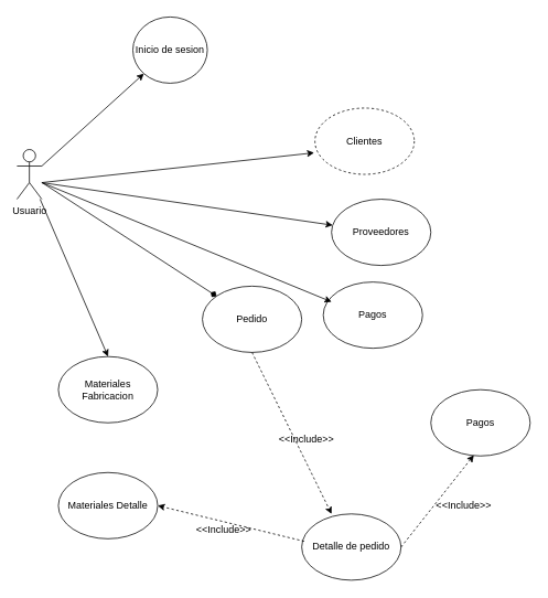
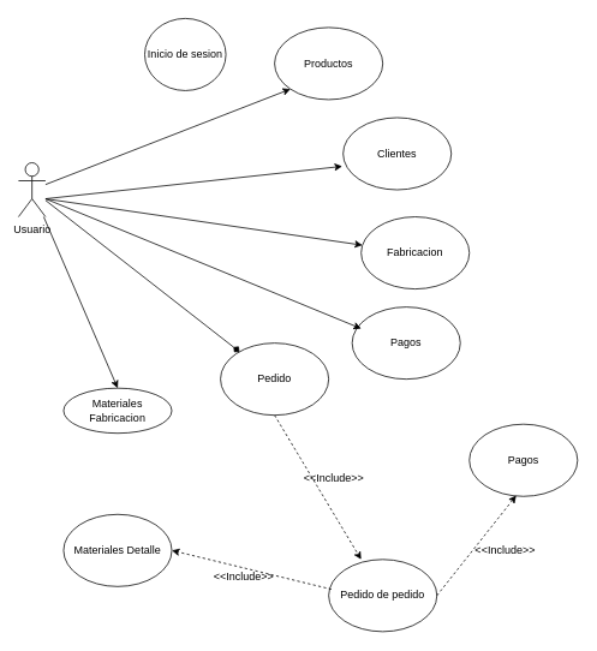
  <mxCell id="0" />
  <mxCell id="1" parent="0" />
  <mxCell id="2" value="Usuario" style="shape=umlActor;verticalLabelPosition=bottom;verticalAlign=top;html=1;outlineConnect=0;" vertex="1" parent="1"><mxGeometry x="20" y="180" width="30" height="60" as="geometry" /></mxCell>
  <mxCell id="3" value="Inicio de sesion" style="ellipse;whiteSpace=wrap;html=1;" vertex="1" parent="1"><mxGeometry x="160" y="20" width="90" height="80" as="geometry" /></mxCell>
- <mxCell id="5" value="Clientes" style="ellipse;whiteSpace=wrap;html=1;dashed=1;" vertex="1" parent="1"><mxGeometry x="380" y="130" width="120" height="80" as="geometry" /></mxCell>
- <mxCell id="6" value="Proveedores&lt;br&gt;" style="ellipse;whiteSpace=wrap;html=1;" vertex="1" parent="1"><mxGeometry x="400" y="240" width="120" height="80" as="geometry" /></mxCell>
+ <mxCell id="4" value="Productos" style="ellipse;whiteSpace=wrap;html=1;" vertex="1" parent="1"><mxGeometry x="304" y="30" width="120" height="80" as="geometry" /></mxCell>
+ <mxCell id="5" value="Clientes" style="ellipse;whiteSpace=wrap;html=1;" vertex="1" parent="1"><mxGeometry x="380" y="130" width="120" height="80" as="geometry" /></mxCell>
+ <mxCell id="6" value="Fabricacion&lt;br&gt;" style="ellipse;whiteSpace=wrap;html=1;" vertex="1" parent="1"><mxGeometry x="400" y="240" width="120" height="80" as="geometry" /></mxCell>
  <mxCell id="7" value="Pagos" style="ellipse;whiteSpace=wrap;html=1;" vertex="1" parent="1"><mxGeometry x="390" y="340" width="120" height="80" as="geometry" /></mxCell>
- <mxCell id="8" value="Pedido" style="ellipse;whiteSpace=wrap;html=1;" vertex="1" parent="1"><mxGeometry x="244" y="345" width="120" height="80" as="geometry" /></mxCell>
- <mxCell id="9" value="Detalle de pedido" style="ellipse;whiteSpace=wrap;html=1;" vertex="1" parent="1"><mxGeometry x="364" y="620" width="120" height="80" as="geometry" /></mxCell>
- <mxCell id="10" value="" style="endArrow=classic;html=1;exitX=1;exitY=0.333;exitDx=0;exitDy=0;exitPerimeter=0;" edge="1" parent="1" source="2" target="3"><mxGeometry width="50" height="50" relative="1" as="geometry"><mxPoint x="180" y="210" as="sourcePoint" /><mxPoint x="230" y="160" as="targetPoint" /></mxGeometry></mxCell>
+ <mxCell id="8" value="Pedido" style="ellipse;whiteSpace=wrap;html=1;" vertex="1" parent="1"><mxGeometry x="244" y="380" width="120" height="80" as="geometry" /></mxCell>
+ <mxCell id="9" value="Pedido de pedido" style="ellipse;whiteSpace=wrap;html=1;" vertex="1" parent="1"><mxGeometry x="364" y="620" width="120" height="80" as="geometry" /></mxCell>
  <mxCell id="11" value="Pagos" style="ellipse;whiteSpace=wrap;html=1;" vertex="1" parent="1"><mxGeometry x="520" y="470" width="120" height="80" as="geometry" /></mxCell>
+ <mxCell id="12" value="" style="endArrow=classic;html=1;entryX=0;entryY=1;entryDx=0;entryDy=0;" edge="1" parent="1" source="2" target="4"><mxGeometry width="50" height="50" relative="1" as="geometry"><mxPoint x="200" y="290" as="sourcePoint" /><mxPoint x="250" y="240" as="targetPoint" /></mxGeometry></mxCell>
  <mxCell id="13" value="Materiales Detalle" style="ellipse;whiteSpace=wrap;html=1;" vertex="1" parent="1"><mxGeometry x="70" y="570" width="120" height="80" as="geometry" /></mxCell>
- <mxCell id="14" value="Materiales Fabricacion" style="ellipse;whiteSpace=wrap;html=1;" vertex="1" parent="1"><mxGeometry x="70" y="430" width="120" height="80" as="geometry" /></mxCell>
+ <mxCell id="14" value="Materiales Fabricacion" style="ellipse;whiteSpace=wrap;html=1;" vertex="1" parent="1"><mxGeometry x="70" y="430" width="120" height="50" as="geometry" /></mxCell>
  <mxCell id="15" value="" style="endArrow=classic;html=1;entryX=0.5;entryY=0;entryDx=0;entryDy=0;" edge="1" parent="1" source="2" target="14"><mxGeometry width="50" height="50" relative="1" as="geometry"><mxPoint x="200" y="380" as="sourcePoint" /><mxPoint x="250" y="330" as="targetPoint" /><Array as="points" /></mxGeometry></mxCell>
  <mxCell id="16" value="" style="endArrow=diamond;html=1;" edge="1" parent="1" source="2" target="8"><mxGeometry width="50" height="50" relative="1" as="geometry"><mxPoint x="57.955" y="250" as="sourcePoint" /><mxPoint x="140" y="440" as="targetPoint" /></mxGeometry></mxCell>
  <mxCell id="17" value="" style="endArrow=classic;html=1;" edge="1" parent="1"><mxGeometry width="50" height="50" relative="1" as="geometry"><mxPoint x="50" y="220" as="sourcePoint" /><mxPoint x="399.996" y="363.932" as="targetPoint" /></mxGeometry></mxCell>
  <mxCell id="18" value="" style="endArrow=classic;html=1;entryX=-0.008;entryY=0.675;entryDx=0;entryDy=0;entryPerimeter=0;" edge="1" parent="1" target="5"><mxGeometry width="50" height="50" relative="1" as="geometry"><mxPoint x="50" y="220" as="sourcePoint" /><mxPoint x="140" y="440" as="targetPoint" /><Array as="points" /></mxGeometry></mxCell>
  <mxCell id="19" value="" style="endArrow=classic;html=1;" edge="1" parent="1" target="6"><mxGeometry width="50" height="50" relative="1" as="geometry"><mxPoint x="50" y="220" as="sourcePoint" /><mxPoint x="389.04" y="194" as="targetPoint" /><Array as="points" /></mxGeometry></mxCell>
  <mxCell id="20" value="&amp;lt;&amp;lt;Include&amp;gt;&amp;gt;" style="text;html=1;strokeColor=none;fillColor=none;align=center;verticalAlign=middle;whiteSpace=wrap;rounded=0;" vertex="1" parent="1"><mxGeometry x="350" y="520" width="40" height="20" as="geometry" /></mxCell>
  <mxCell id="21" value="" style="endArrow=classic;html=1;dashed=1;exitX=0.5;exitY=1;exitDx=0;exitDy=0;entryX=0.3;entryY=0;entryDx=0;entryDy=0;entryPerimeter=0;" edge="1" parent="1" source="8" target="9"><mxGeometry width="50" height="50" relative="1" as="geometry"><mxPoint x="200" y="580" as="sourcePoint" /><mxPoint x="250" y="530" as="targetPoint" /></mxGeometry></mxCell>
  <mxCell id="22" value="" style="endArrow=classic;html=1;dashed=1;exitX=0.025;exitY=0.413;exitDx=0;exitDy=0;exitPerimeter=0;entryX=1;entryY=0.5;entryDx=0;entryDy=0;" edge="1" parent="1" source="9" target="13"><mxGeometry width="50" height="50" relative="1" as="geometry"><mxPoint x="200" y="580" as="sourcePoint" /><mxPoint x="250" y="530" as="targetPoint" /></mxGeometry></mxCell>
  <mxCell id="23" value="" style="endArrow=classic;html=1;dashed=1;exitX=1;exitY=0.5;exitDx=0;exitDy=0;entryX=0.433;entryY=0.988;entryDx=0;entryDy=0;entryPerimeter=0;" edge="1" parent="1" source="9" target="11"><mxGeometry width="50" height="50" relative="1" as="geometry"><mxPoint x="377" y="663.04" as="sourcePoint" /><mxPoint x="200" y="620" as="targetPoint" /></mxGeometry></mxCell>
  <mxCell id="24" value="&amp;lt;&amp;lt;Include&amp;gt;&amp;gt;" style="text;html=1;strokeColor=none;fillColor=none;align=center;verticalAlign=middle;whiteSpace=wrap;rounded=0;" vertex="1" parent="1"><mxGeometry x="250" y="630" width="40" height="20" as="geometry" /></mxCell>
  <mxCell id="25" value="&amp;lt;&amp;lt;Include&amp;gt;&amp;gt;" style="text;html=1;strokeColor=none;fillColor=none;align=center;verticalAlign=middle;whiteSpace=wrap;rounded=0;" vertex="1" parent="1"><mxGeometry x="540" y="600" width="40" height="20" as="geometry" /></mxCell>
